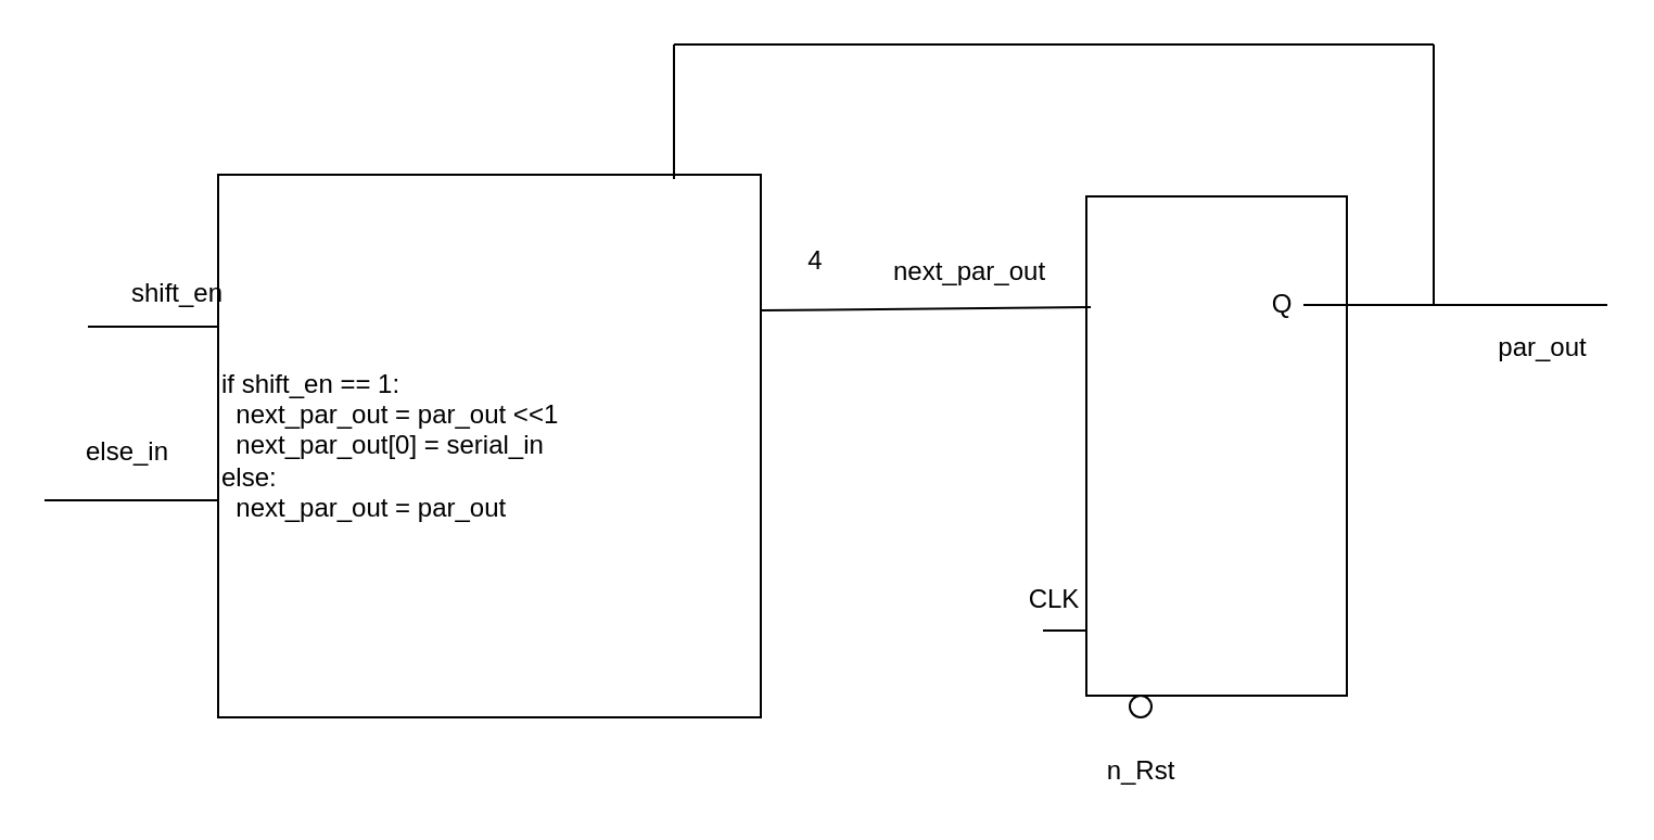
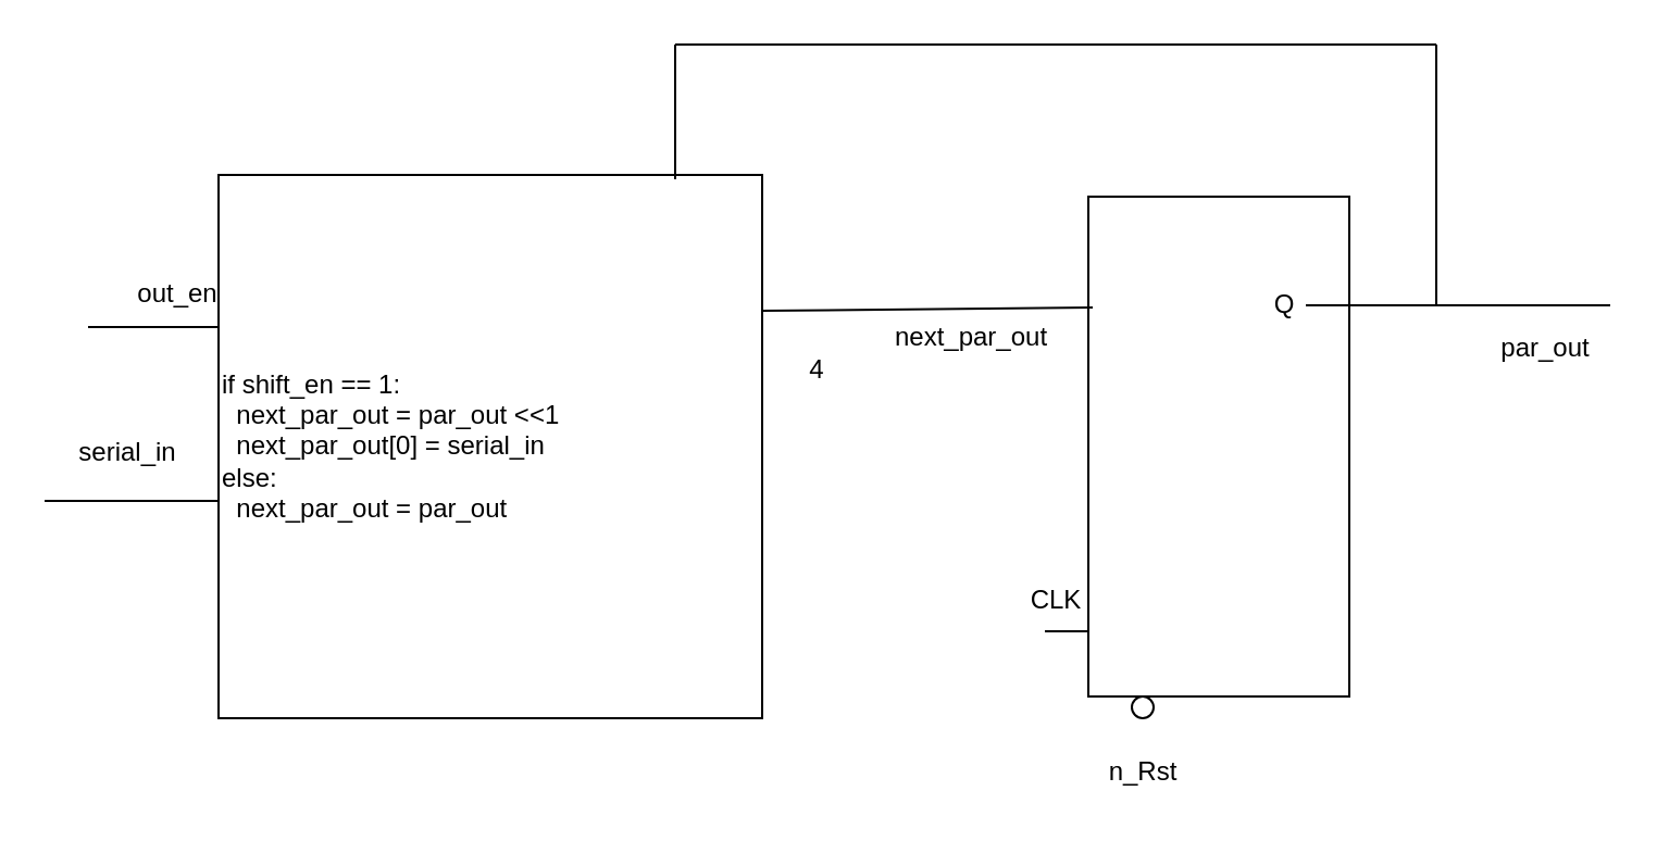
  <mxCell id="0" />
  <mxCell id="1" parent="0" />
  <mxCell id="2" value="&lt;div&gt;if shift_en == 1:&lt;/div&gt;&lt;div&gt;&amp;nbsp; next_par_out = par_out &amp;lt;&amp;lt;1&lt;/div&gt;&lt;div&gt;&amp;nbsp; next_par_out[0] = serial_in&lt;/div&gt;&lt;div&gt;else:&lt;/div&gt;&lt;div&gt;&amp;nbsp; next_par_out = par_out&lt;br&gt;&lt;/div&gt;" style="whiteSpace=wrap;html=1;aspect=fixed;align=left;" vertex="1" parent="1"><mxGeometry x="100" y="80" width="250" height="250" as="geometry" /></mxCell>
  <mxCell id="3" value="" style="rounded=0;whiteSpace=wrap;html=1;" vertex="1" parent="1"><mxGeometry x="500" y="90" width="120" height="230" as="geometry" /></mxCell>
  <mxCell id="4" value="Q" style="text;html=1;align=center;verticalAlign=middle;resizable=0;points=[];autosize=1;" vertex="1" parent="1"><mxGeometry x="580" y="130" width="20" height="20" as="geometry" /></mxCell>
  <mxCell id="5" value="" style="endArrow=none;html=1;" edge="1" parent="1"><mxGeometry width="50" height="50" relative="1" as="geometry"><mxPoint x="480" y="290" as="sourcePoint" /><mxPoint x="500" y="290" as="targetPoint" /></mxGeometry></mxCell>
  <mxCell id="6" value="CLK" style="text;html=1;align=center;verticalAlign=middle;resizable=0;points=[];autosize=1;" vertex="1" parent="1"><mxGeometry x="465" y="266" width="40" height="20" as="geometry" /></mxCell>
  <mxCell id="7" value="" style="ellipse;whiteSpace=wrap;html=1;aspect=fixed;" vertex="1" parent="1"><mxGeometry x="520" y="320" width="10" height="10" as="geometry" /></mxCell>
  <mxCell id="8" value="n_Rst" style="text;html=1;align=center;verticalAlign=middle;resizable=0;points=[];autosize=1;" vertex="1" parent="1"><mxGeometry x="500" y="345" width="50" height="20" as="geometry" /></mxCell>
  <mxCell id="9" value="" style="endArrow=none;html=1;exitX=1;exitY=0.25;exitDx=0;exitDy=0;entryX=0.017;entryY=0.222;entryDx=0;entryDy=0;entryPerimeter=0;" edge="1" parent="1" source="2" target="3"><mxGeometry width="50" height="50" relative="1" as="geometry"><mxPoint x="340" y="80" as="sourcePoint" /><mxPoint x="390" y="30" as="targetPoint" /></mxGeometry></mxCell>
  <mxCell id="10" value="" style="endArrow=none;html=1;" edge="1" parent="1" source="4"><mxGeometry width="50" height="50" relative="1" as="geometry"><mxPoint x="690" y="190" as="sourcePoint" /><mxPoint x="740" y="140" as="targetPoint" /></mxGeometry></mxCell>
  <mxCell id="11" value="" style="endArrow=none;html=1;" edge="1" parent="1"><mxGeometry width="50" height="50" relative="1" as="geometry"><mxPoint x="660" y="140" as="sourcePoint" /><mxPoint x="660" y="20" as="targetPoint" /></mxGeometry></mxCell>
  <mxCell id="12" value="" style="endArrow=none;html=1;" edge="1" parent="1"><mxGeometry width="50" height="50" relative="1" as="geometry"><mxPoint x="310" y="20" as="sourcePoint" /><mxPoint x="660" y="20" as="targetPoint" /></mxGeometry></mxCell>
  <mxCell id="13" value="" style="endArrow=none;html=1;exitX=0.84;exitY=0.008;exitDx=0;exitDy=0;exitPerimeter=0;" edge="1" parent="1" source="2"><mxGeometry width="50" height="50" relative="1" as="geometry"><mxPoint x="260" y="70" as="sourcePoint" /><mxPoint x="310" y="20" as="targetPoint" /></mxGeometry></mxCell>
  <mxCell id="14" value="" style="endArrow=none;html=1;" edge="1" parent="1"><mxGeometry width="50" height="50" relative="1" as="geometry"><mxPoint x="40" y="150" as="sourcePoint" /><mxPoint x="100" y="150" as="targetPoint" /></mxGeometry></mxCell>
- <mxCell id="15" value="shift_en" style="text;html=1;align=center;verticalAlign=middle;resizable=0;points=[];autosize=1;" vertex="1" parent="1"><mxGeometry x="51" y="125" width="60" height="20" as="geometry" /></mxCell>
+ <mxCell id="15" value="out_en" style="text;html=1;align=center;verticalAlign=middle;resizable=0;points=[];autosize=1;" vertex="1" parent="1"><mxGeometry x="51" y="125" width="60" height="20" as="geometry" /></mxCell>
  <mxCell id="16" value="" style="endArrow=none;html=1;" edge="1" parent="1"><mxGeometry width="50" height="50" relative="1" as="geometry"><mxPoint x="20" y="230" as="sourcePoint" /><mxPoint x="100" y="230" as="targetPoint" /></mxGeometry></mxCell>
- <mxCell id="17" value="else_in" style="text;html=1;align=center;verticalAlign=middle;resizable=0;points=[];autosize=1;" vertex="1" parent="1"><mxGeometry x="28" y="198" width="60" height="20" as="geometry" /></mxCell>
- <mxCell id="18" value="4" style="text;html=1;align=center;verticalAlign=middle;resizable=0;points=[];autosize=1;" vertex="1" parent="1"><mxGeometry x="365" y="110" width="20" height="20" as="geometry" /></mxCell>
- <mxCell id="19" value="next_par_out" style="text;html=1;align=center;verticalAlign=middle;resizable=0;points=[];autosize=1;" vertex="1" parent="1"><mxGeometry x="401" y="115" width="90" height="20" as="geometry" /></mxCell>
+ <mxCell id="17" value="serial_in" style="text;html=1;align=center;verticalAlign=middle;resizable=0;points=[];autosize=1;" vertex="1" parent="1"><mxGeometry x="28" y="198" width="60" height="20" as="geometry" /></mxCell>
+ <mxCell id="18" value="4" style="text;html=1;align=center;verticalAlign=middle;resizable=0;points=[];autosize=1;" vertex="1" parent="1"><mxGeometry x="365" y="160" width="20" height="20" as="geometry" /></mxCell>
+ <mxCell id="19" value="next_par_out" style="text;html=1;align=center;verticalAlign=middle;resizable=0;points=[];autosize=1;" vertex="1" parent="1"><mxGeometry x="401" y="145" width="90" height="20" as="geometry" /></mxCell>
  <mxCell id="20" value="par_out" style="text;html=1;align=center;verticalAlign=middle;resizable=0;points=[];autosize=1;" vertex="1" parent="1"><mxGeometry x="680" y="150" width="60" height="20" as="geometry" /></mxCell>
